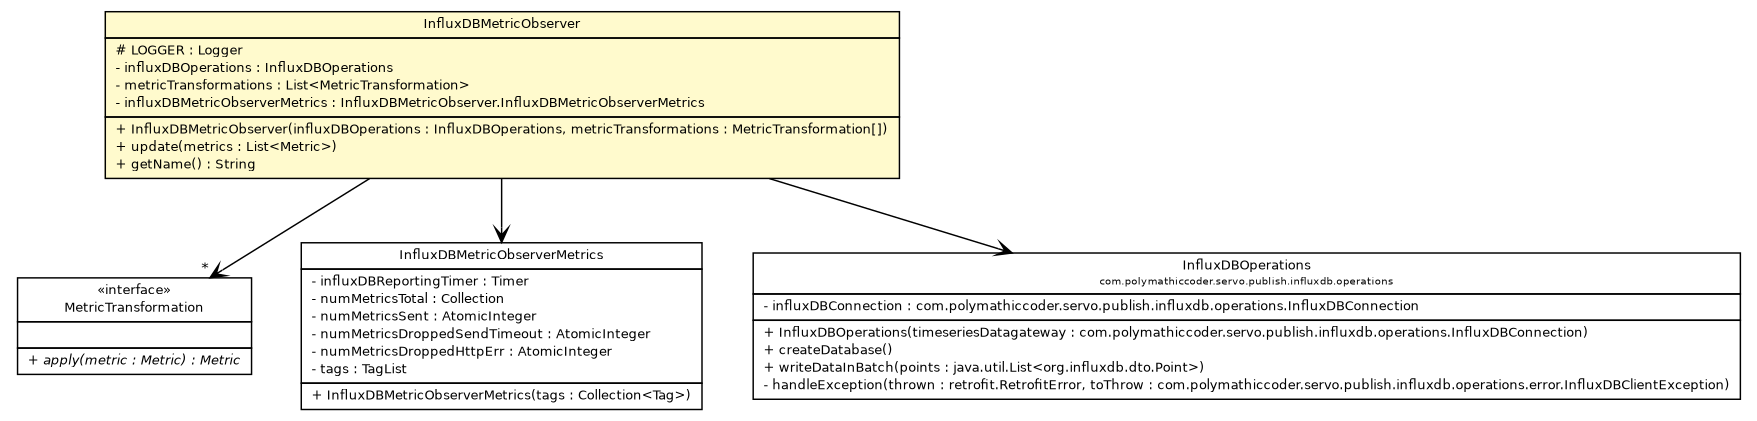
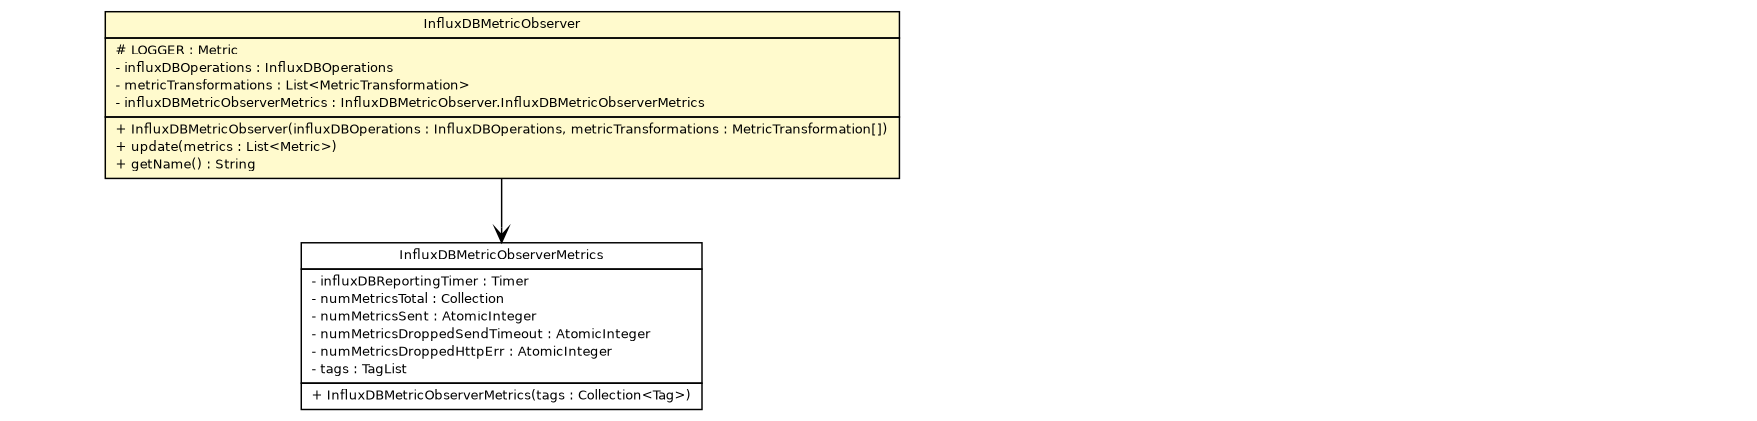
  digraph {
    nodesep=0.25
    ranksep=0.5
    node [fontcolor=black fontname=Helvetica fontsize=9.0 shape=plaintext]
    edge [arrowhead=open color=black fontcolor=black fontname=Helvetica fontsize=10.0 headport=p labelfontname=Helvetica labelfontsize=10 tailport=p]
-   n1 [label=<<table title="com.polymathiccoder.servo.publish.influxdb.MetricTransformation" border="0" cellborder="1" cellspacing="0" cellpadding="2" port="p" href="./MetricTransformation.html"> 		<tr><td><table border="0" cellspacing="0" cellpadding="1"> <tr><td align="center" balign="center"> &#171;interface&#187; </td></tr> <tr><td align="center" balign="center"> MetricTransformation </td></tr> 		</table></td></tr> 		<tr><td><table border="0" cellspacing="0" cellpadding="1"> <tr><td align="left" balign="left">  </td></tr> 		</table></td></tr> 		<tr><td><table border="0" cellspacing="0" cellpadding="1"> <tr><td align="left" balign="left"><font face="Helvetica-Oblique" point-size="9.0"> + apply(metric : Metric) : Metric </font></td></tr> 		</table></td></tr> 		</table>>]
-   n2 [label=<<table title="com.polymathiccoder.servo.publish.influxdb.InfluxDBMetricObserver" border="0" cellborder="1" cellspacing="0" cellpadding="2" port="p" bgcolor="lemonChiffon" href="./InfluxDBMetricObserver.html"> 		<tr><td><table border="0" cellspacing="0" cellpadding="1"> <tr><td align="center" balign="center"> InfluxDBMetricObserver </td></tr> 		</table></td></tr> 		<tr><td><table border="0" cellspacing="0" cellpadding="1"> <tr><td align="left" balign="left"> # LOGGER : Logger </td></tr> <tr><td align="left" balign="left"> - influxDBOperations : InfluxDBOperations </td></tr> <tr><td align="left" balign="left"> - metricTransformations : List&lt;MetricTransformation&gt; </td></tr> <tr><td align="left" balign="left"> - influxDBMetricObserverMetrics : InfluxDBMetricObserver.InfluxDBMetricObserverMetrics </td></tr> 		</table></td></tr> 		<tr><td><table border="0" cellspacing="0" cellpadding="1"> <tr><td align="left" balign="left"> + InfluxDBMetricObserver(influxDBOperations : InfluxDBOperations, metricTransformations : MetricTransformation[]) </td></tr> <tr><td align="left" balign="left"> + update(metrics : List&lt;Metric&gt;) </td></tr> <tr><td align="left" balign="left"> + getName() : String </td></tr> 		</table></td></tr> 		</table>>]
+   n2 [label=<<table title="com.polymathiccoder.servo.publish.influxdb.InfluxDBMetricObserver" border="0" cellborder="1" cellspacing="0" cellpadding="2" port="p" bgcolor="lemonChiffon" href="./InfluxDBMetricObserver.html"> 		<tr><td><table border="0" cellspacing="0" cellpadding="1"> <tr><td align="center" balign="center"> InfluxDBMetricObserver </td></tr> 		</table></td></tr> 		<tr><td><table border="0" cellspacing="0" cellpadding="1"> <tr><td align="left" balign="left"> # LOGGER : Metric </td></tr> <tr><td align="left" balign="left"> - influxDBOperations : InfluxDBOperations </td></tr> <tr><td align="left" balign="left"> - metricTransformations : List&lt;MetricTransformation&gt; </td></tr> <tr><td align="left" balign="left"> - influxDBMetricObserverMetrics : InfluxDBMetricObserver.InfluxDBMetricObserverMetrics </td></tr> 		</table></td></tr> 		<tr><td><table border="0" cellspacing="0" cellpadding="1"> <tr><td align="left" balign="left"> + InfluxDBMetricObserver(influxDBOperations : InfluxDBOperations, metricTransformations : MetricTransformation[]) </td></tr> <tr><td align="left" balign="left"> + update(metrics : List&lt;Metric&gt;) </td></tr> <tr><td align="left" balign="left"> + getName() : String </td></tr> 		</table></td></tr> 		</table>>]
    n3 [label=<<table title="com.polymathiccoder.servo.publish.influxdb.InfluxDBMetricObserver.InfluxDBMetricObserverMetrics" border="0" cellborder="1" cellspacing="0" cellpadding="2" port="p" href="./InfluxDBMetricObserver.InfluxDBMetricObserverMetrics.html"> 		<tr><td><table border="0" cellspacing="0" cellpadding="1"> <tr><td align="center" balign="center"> InfluxDBMetricObserverMetrics </td></tr> 		</table></td></tr> 		<tr><td><table border="0" cellspacing="0" cellpadding="1"> <tr><td align="left" balign="left"> - influxDBReportingTimer : Timer </td></tr> <tr><td align="left" balign="left"> - numMetricsTotal : Collection </td></tr> <tr><td align="left" balign="left"> - numMetricsSent : AtomicInteger </td></tr> <tr><td align="left" balign="left"> - numMetricsDroppedSendTimeout : AtomicInteger </td></tr> <tr><td align="left" balign="left"> - numMetricsDroppedHttpErr : AtomicInteger </td></tr> <tr><td align="left" balign="left"> - tags : TagList </td></tr> 		</table></td></tr> 		<tr><td><table border="0" cellspacing="0" cellpadding="1"> <tr><td align="left" balign="left"> + InfluxDBMetricObserverMetrics(tags : Collection&lt;Tag&gt;) </td></tr> 		</table></td></tr> 		</table>>]
-   n4 [label=<<table title="com.polymathiccoder.servo.publish.influxdb.operations.InfluxDBOperations" border="0" cellborder="1" cellspacing="0" cellpadding="2" port="p" href="./operations/InfluxDBOperations.html"> 		<tr><td><table border="0" cellspacing="0" cellpadding="1"> <tr><td align="center" balign="center"> InfluxDBOperations </td></tr> <tr><td align="center" balign="center"><font point-size="7.0"> com.polymathiccoder.servo.publish.influxdb.operations </font></td></tr> 		</table></td></tr> 		<tr><td><table border="0" cellspacing="0" cellpadding="1"> <tr><td align="left" balign="left"> - influxDBConnection : com.polymathiccoder.servo.publish.influxdb.operations.InfluxDBConnection </td></tr> 		</table></td></tr> 		<tr><td><table border="0" cellspacing="0" cellpadding="1"> <tr><td align="left" balign="left"> + InfluxDBOperations(timeseriesDatagateway : com.polymathiccoder.servo.publish.influxdb.operations.InfluxDBConnection) </td></tr> <tr><td align="left" balign="left"> + createDatabase() </td></tr> <tr><td align="left" balign="left"> + writeDataInBatch(points : java.util.List&lt;org.influxdb.dto.Point&gt;) </td></tr> <tr><td align="left" balign="left"> - handleException(thrown : retrofit.RetrofitError, toThrow : com.polymathiccoder.servo.publish.influxdb.operations.error.InfluxDBClientException) </td></tr> 		</table></td></tr> 		</table>>]
-   n2 -> n1 [headlabel="*"]
    n2 -> n3
-   n2 -> n4
  }
